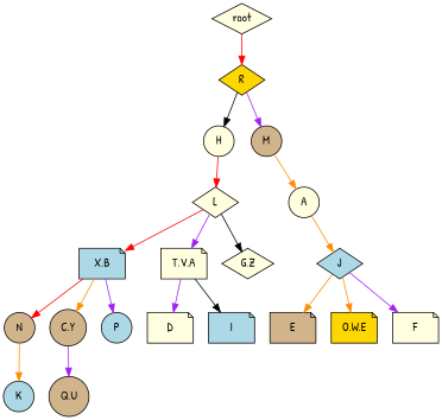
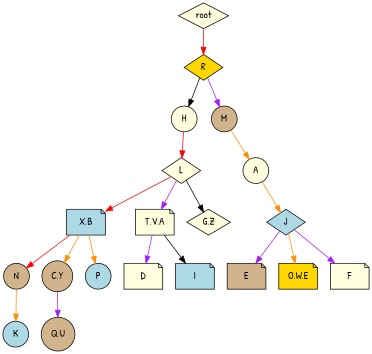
  strict digraph {
    fontname="Patrick Hand"
    node [fillcolor=lightyellow fontname="Patrick Hand" shape=circle style=filled]
    edge [color=purple fontname="Patrick Hand"]
    n1 [label=root shape=diamond]
    n2 [fillcolor=gold label=R shape=diamond]
    n3 [label=H]
    n4 [fillcolor=tan label=M]
    n5 [label=L shape=diamond]
    n6 [label=A]
    n7 [fillcolor=lightblue label="X,B" shape=note]
    n8 [label="T,V,A" shape=note]
    n9 [label="G,Z" shape=diamond]
    n10 [fillcolor=lightblue label=J shape=diamond]
    n11 [fillcolor=tan label=N]
    n12 [fillcolor=tan label="C,Y"]
    n13 [fillcolor=lightblue label=P]
    n14 [label=D shape=note]
    n15 [fillcolor=lightblue label=I shape=note]
    n16 [fillcolor=tan label=E shape=note]
    n17 [fillcolor=gold label="O,W,E" shape=note]
    n18 [label=F shape=note]
    n19 [fillcolor=lightblue label=K]
    n20 [fillcolor=tan label="Q,U"]
    n1 -> n2 [color=red]
    n2 -> n3 [color=black]
    n2 -> n4
    n3 -> n5 [color=red]
    n4 -> n6 [color=darkorange]
    n5 -> n7 [color=red]
    n5 -> n8
    n5 -> n9 [color=black]
    n6 -> n10 [color=darkorange]
    n7 -> n11 [color=red]
    n7 -> n12 [color=darkorange]
-   n7 -> n13
+   n7 -> n13 [color=darkorange]
    n8 -> n14
    n8 -> n15 [color=black]
-   n10 -> n16 [color=darkorange]
+   n10 -> n16
    n10 -> n17 [color=darkorange]
    n10 -> n18
    n11 -> n19 [color=darkorange]
    n12 -> n20
  }
